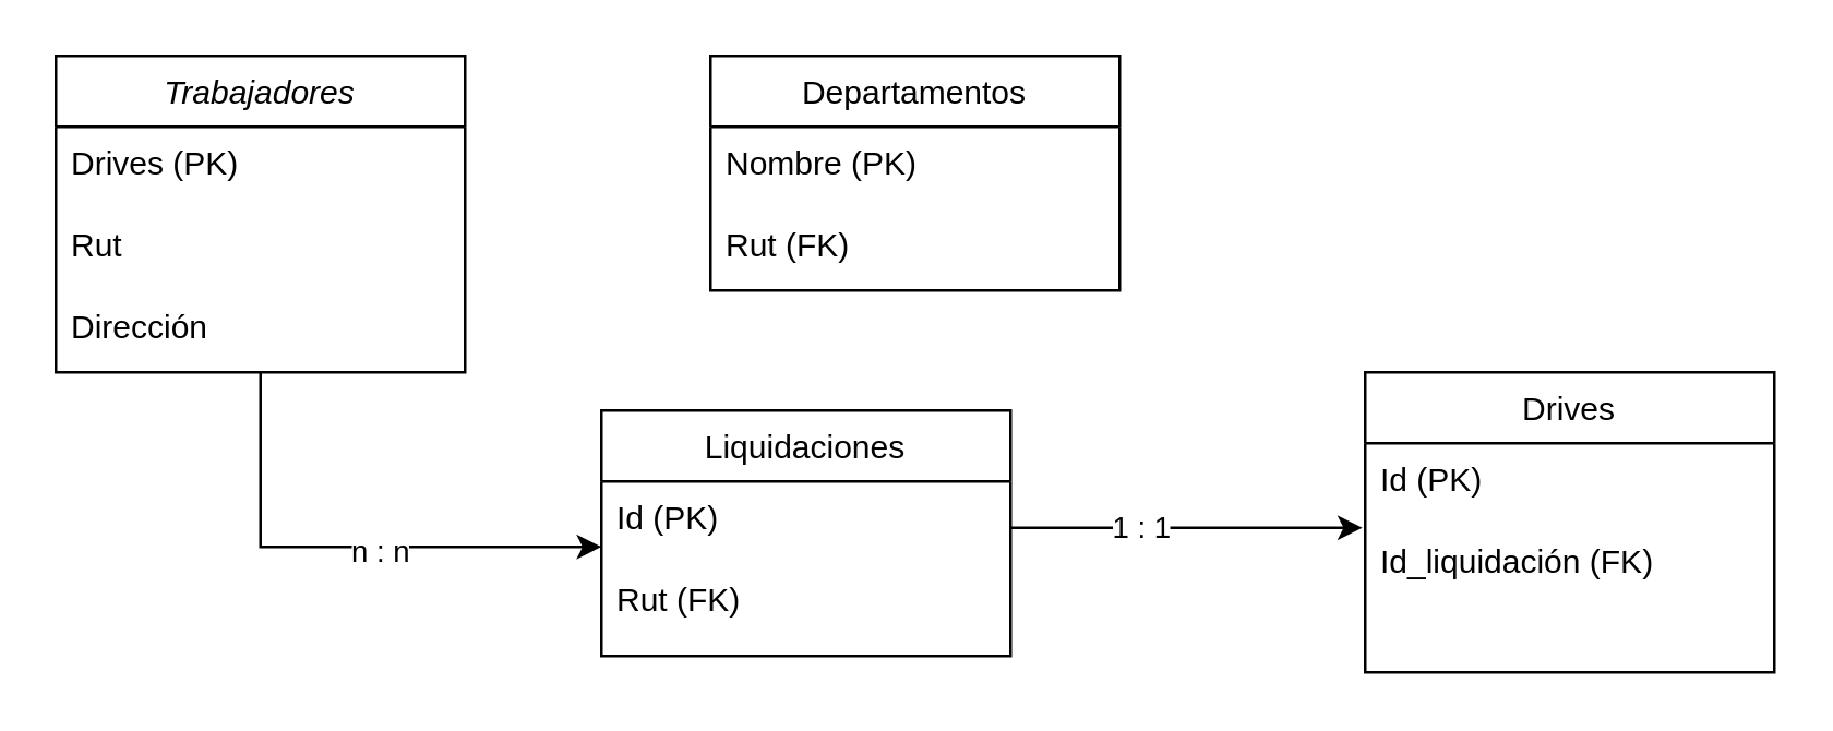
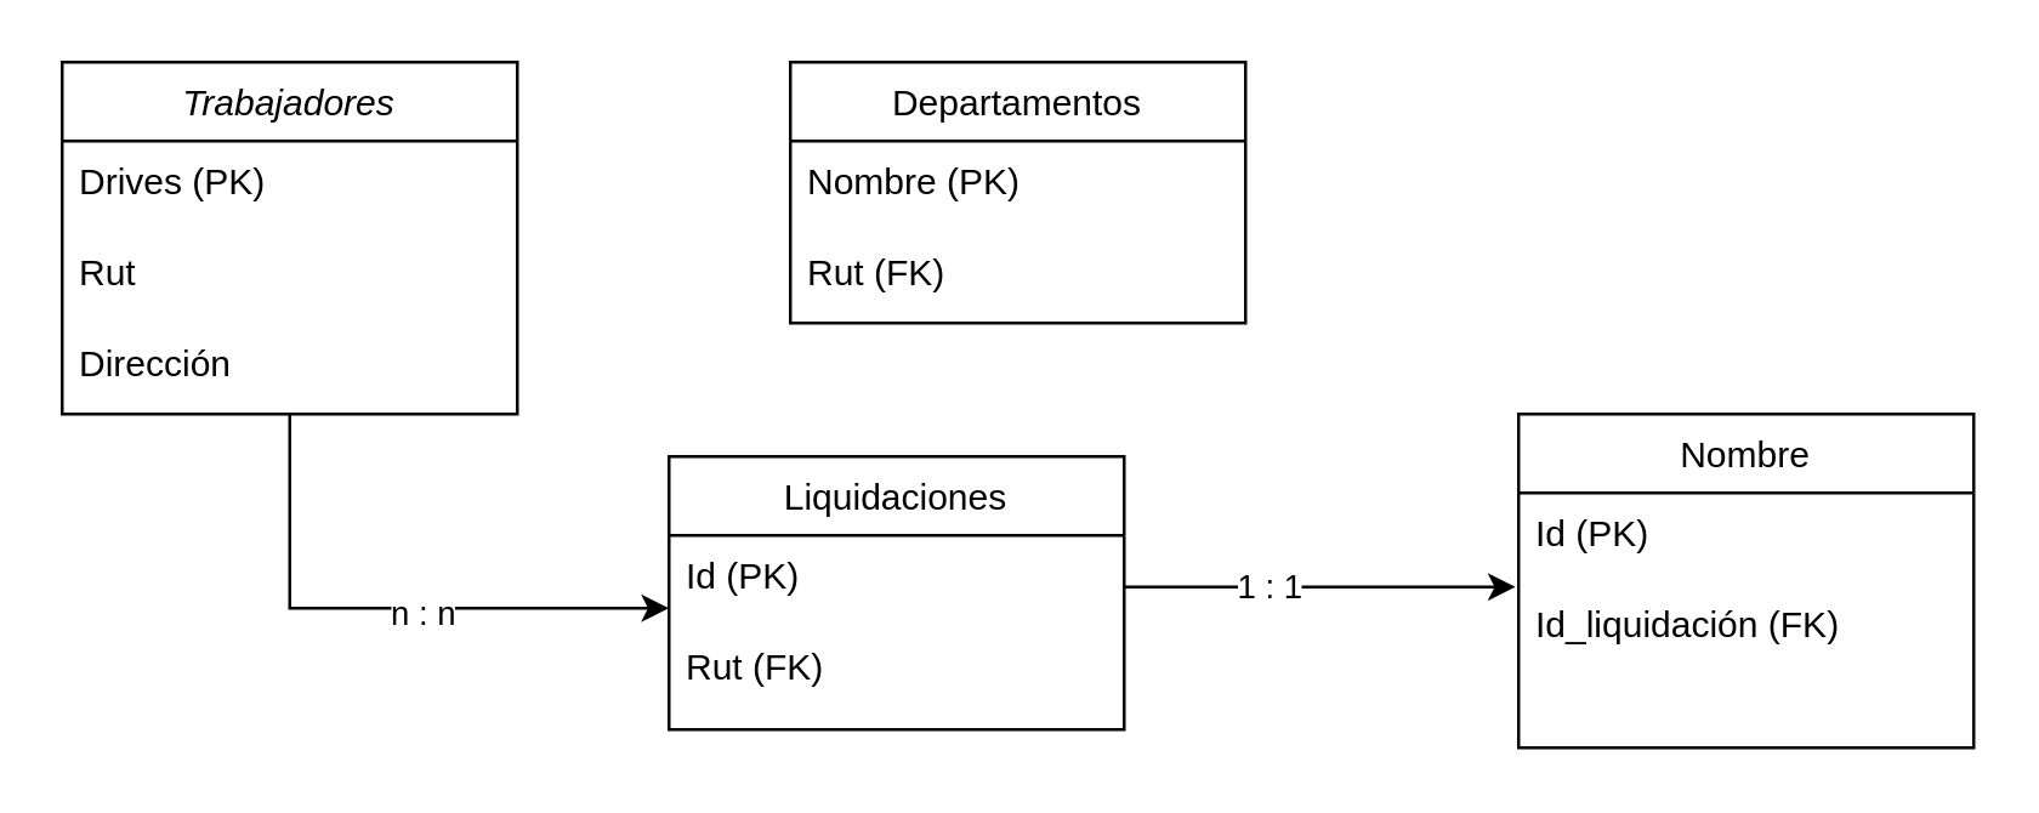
  <mxCell id="0" />
  <mxCell id="1" parent="0" />
  <mxCell id="2" style="edgeStyle=none;rounded=0;orthogonalLoop=1;jettySize=auto;html=1;" edge="1" parent="1" source="4"><mxGeometry relative="1" as="geometry"><mxPoint x="220" y="200" as="targetPoint" /><Array as="points"><mxPoint x="95" y="200" /></Array></mxGeometry></mxCell>
  <mxCell id="3" value="n : n" style="edgeLabel;html=1;align=center;verticalAlign=middle;resizable=0;points=[];" vertex="1" connectable="0" parent="2"><mxGeometry x="0.132" y="-1" relative="1" as="geometry"><mxPoint as="offset" /></mxGeometry></mxCell>
  <mxCell id="4" value="Trabajadores" style="swimlane;fontStyle=2;align=center;verticalAlign=top;childLayout=stackLayout;horizontal=1;startSize=26;horizontalStack=0;resizeParent=1;resizeLast=0;collapsible=1;marginBottom=0;rounded=0;shadow=0;strokeWidth=1;" parent="1" vertex="1"><mxGeometry x="20" y="20" width="150" height="116" as="geometry"><mxRectangle x="80" y="110" width="160" height="26" as="alternateBounds" /></mxGeometry></mxCell>
  <mxCell id="5" value="Drives (PK)&#10;" style="text;align=left;verticalAlign=top;spacingLeft=4;spacingRight=4;overflow=hidden;rotatable=0;points=[[0,0.5],[1,0.5]];portConstraint=eastwest;rounded=0;shadow=0;html=0;" parent="4" vertex="1"><mxGeometry y="26" width="150" height="30" as="geometry" /></mxCell>
  <mxCell id="6" value="Rut&#10;" style="text;align=left;verticalAlign=top;spacingLeft=4;spacingRight=4;overflow=hidden;rotatable=0;points=[[0,0.5],[1,0.5]];portConstraint=eastwest;" parent="4" vertex="1"><mxGeometry y="56" width="150" height="30" as="geometry" /></mxCell>
  <mxCell id="7" value="Dirección" style="text;align=left;verticalAlign=top;spacingLeft=4;spacingRight=4;overflow=hidden;rotatable=0;points=[[0,0.5],[1,0.5]];portConstraint=eastwest;rounded=0;shadow=0;html=0;" parent="4" vertex="1"><mxGeometry y="86" width="150" height="30" as="geometry" /></mxCell>
  <mxCell id="8" style="edgeStyle=none;rounded=0;orthogonalLoop=1;jettySize=auto;html=1;" edge="1" parent="1"><mxGeometry relative="1" as="geometry"><mxPoint x="370" y="193" as="sourcePoint" /><mxPoint x="499" y="193" as="targetPoint" /></mxGeometry></mxCell>
  <mxCell id="9" value="1 : 1" style="edgeLabel;html=1;align=center;verticalAlign=middle;resizable=0;points=[];" vertex="1" connectable="0" parent="8"><mxGeometry x="-0.267" y="1" relative="1" as="geometry"><mxPoint as="offset" /></mxGeometry></mxCell>
  <mxCell id="10" value="Liquidaciones" style="swimlane;fontStyle=0;align=center;verticalAlign=top;childLayout=stackLayout;horizontal=1;startSize=26;horizontalStack=0;resizeParent=1;resizeLast=0;collapsible=1;marginBottom=0;rounded=0;shadow=0;strokeWidth=1;" parent="1" vertex="1"><mxGeometry x="220" y="150" width="150" height="90" as="geometry"><mxRectangle x="120" y="360" width="160" height="26" as="alternateBounds" /></mxGeometry></mxCell>
  <mxCell id="11" value="Id (PK)&#10;" style="text;align=left;verticalAlign=top;spacingLeft=4;spacingRight=4;overflow=hidden;rotatable=0;points=[[0,0.5],[1,0.5]];portConstraint=eastwest;rounded=0;shadow=0;html=0;" vertex="1" parent="10"><mxGeometry y="26" width="150" height="30" as="geometry" /></mxCell>
  <mxCell id="12" value="Rut (FK)" style="text;align=left;verticalAlign=top;spacingLeft=4;spacingRight=4;overflow=hidden;rotatable=0;points=[[0,0.5],[1,0.5]];portConstraint=eastwest;rounded=0;shadow=0;html=0;" vertex="1" parent="10"><mxGeometry y="56" width="150" height="30" as="geometry" /></mxCell>
  <mxCell id="13" value="Departamentos&#10;" style="swimlane;fontStyle=0;align=center;verticalAlign=top;childLayout=stackLayout;horizontal=1;startSize=26;horizontalStack=0;resizeParent=1;resizeLast=0;collapsible=1;marginBottom=0;rounded=0;shadow=0;strokeWidth=1;" parent="1" vertex="1"><mxGeometry x="260" y="20" width="150" height="86" as="geometry"><mxRectangle x="550" y="140" width="160" height="26" as="alternateBounds" /></mxGeometry></mxCell>
  <mxCell id="14" value="Nombre (PK)" style="text;align=left;verticalAlign=top;spacingLeft=4;spacingRight=4;overflow=hidden;rotatable=0;points=[[0,0.5],[1,0.5]];portConstraint=eastwest;rounded=0;shadow=0;html=0;" vertex="1" parent="13"><mxGeometry y="26" width="150" height="30" as="geometry" /></mxCell>
  <mxCell id="15" value="Rut (FK)" style="text;align=left;verticalAlign=top;spacingLeft=4;spacingRight=4;overflow=hidden;rotatable=0;points=[[0,0.5],[1,0.5]];portConstraint=eastwest;rounded=0;shadow=0;html=0;" vertex="1" parent="13"><mxGeometry y="56" width="150" height="30" as="geometry" /></mxCell>
- <mxCell id="16" value="Drives&#10;" style="swimlane;fontStyle=0;align=center;verticalAlign=top;childLayout=stackLayout;horizontal=1;startSize=26;horizontalStack=0;resizeParent=1;resizeLast=0;collapsible=1;marginBottom=0;rounded=0;shadow=0;strokeWidth=1;" vertex="1" parent="1"><mxGeometry x="500" y="136" width="150" height="110" as="geometry"><mxRectangle x="120" y="360" width="160" height="26" as="alternateBounds" /></mxGeometry></mxCell>
+ <mxCell id="16" value="Nombre&#10;" style="swimlane;fontStyle=0;align=center;verticalAlign=top;childLayout=stackLayout;horizontal=1;startSize=26;horizontalStack=0;resizeParent=1;resizeLast=0;collapsible=1;marginBottom=0;rounded=0;shadow=0;strokeWidth=1;" vertex="1" parent="1"><mxGeometry x="500" y="136" width="150" height="110" as="geometry"><mxRectangle x="120" y="360" width="160" height="26" as="alternateBounds" /></mxGeometry></mxCell>
  <mxCell id="17" value="Id (PK)" style="text;align=left;verticalAlign=top;spacingLeft=4;spacingRight=4;overflow=hidden;rotatable=0;points=[[0,0.5],[1,0.5]];portConstraint=eastwest;rounded=0;shadow=0;html=0;" vertex="1" parent="16"><mxGeometry y="26" width="150" height="30" as="geometry" /></mxCell>
  <mxCell id="18" value="Id_liquidación (FK)" style="text;align=left;verticalAlign=top;spacingLeft=4;spacingRight=4;overflow=hidden;rotatable=0;points=[[0,0.5],[1,0.5]];portConstraint=eastwest;rounded=0;shadow=0;html=0;" vertex="1" parent="16"><mxGeometry y="56" width="150" height="30" as="geometry" /></mxCell>
